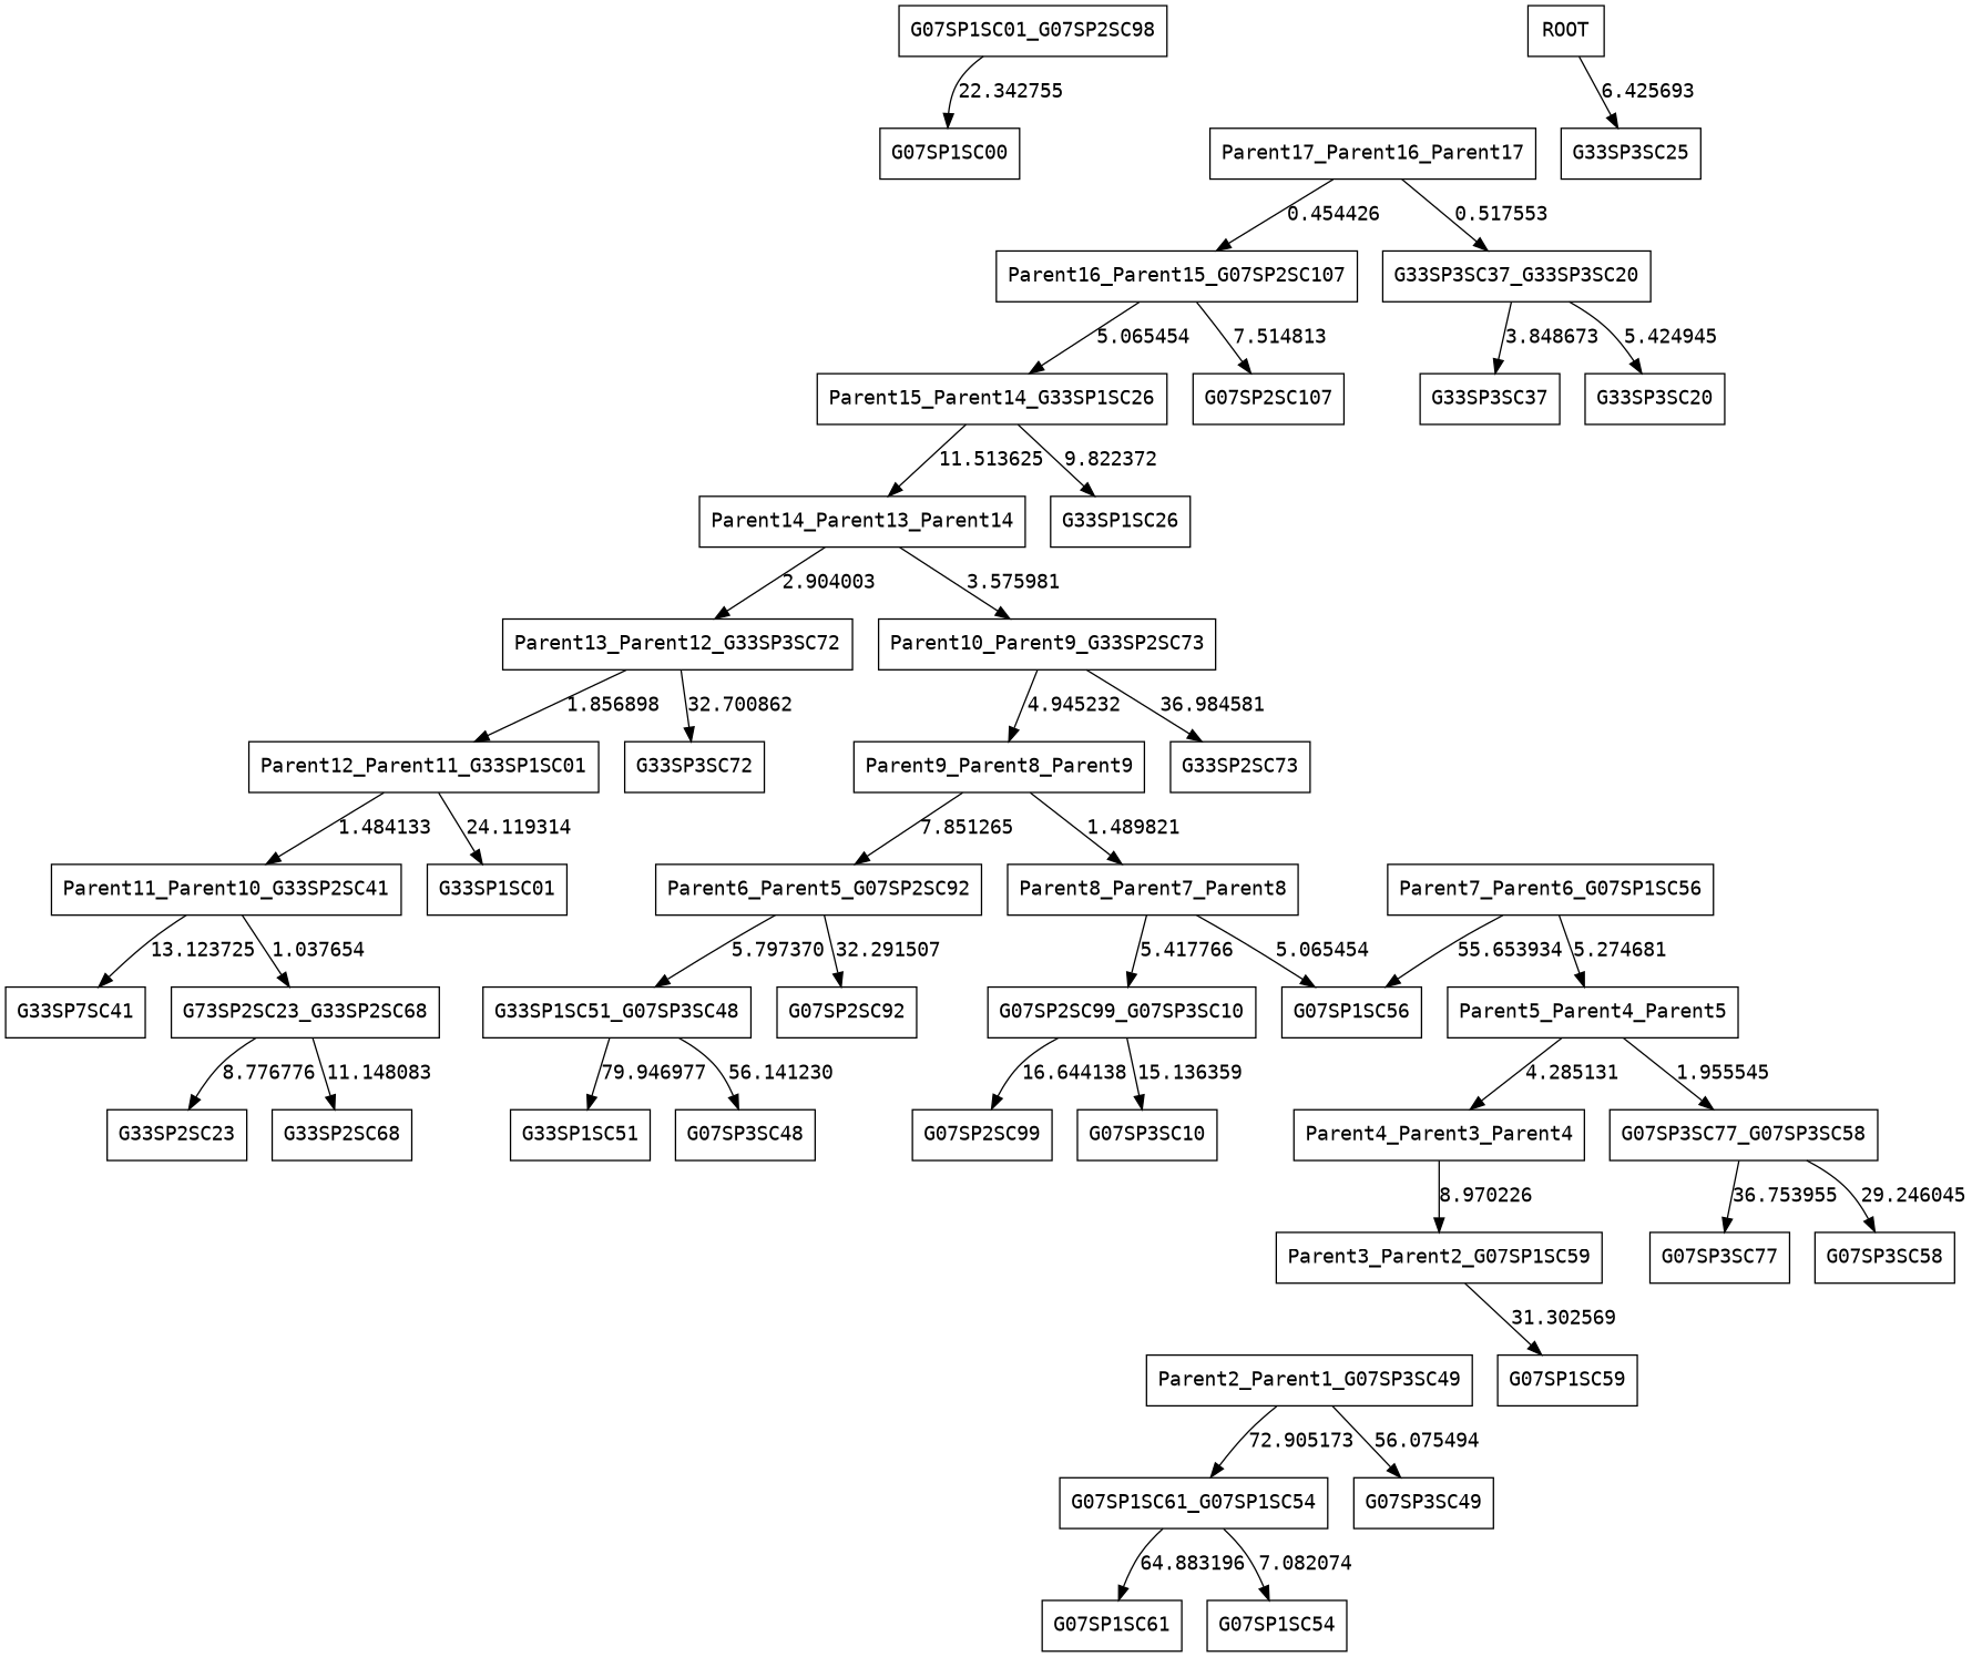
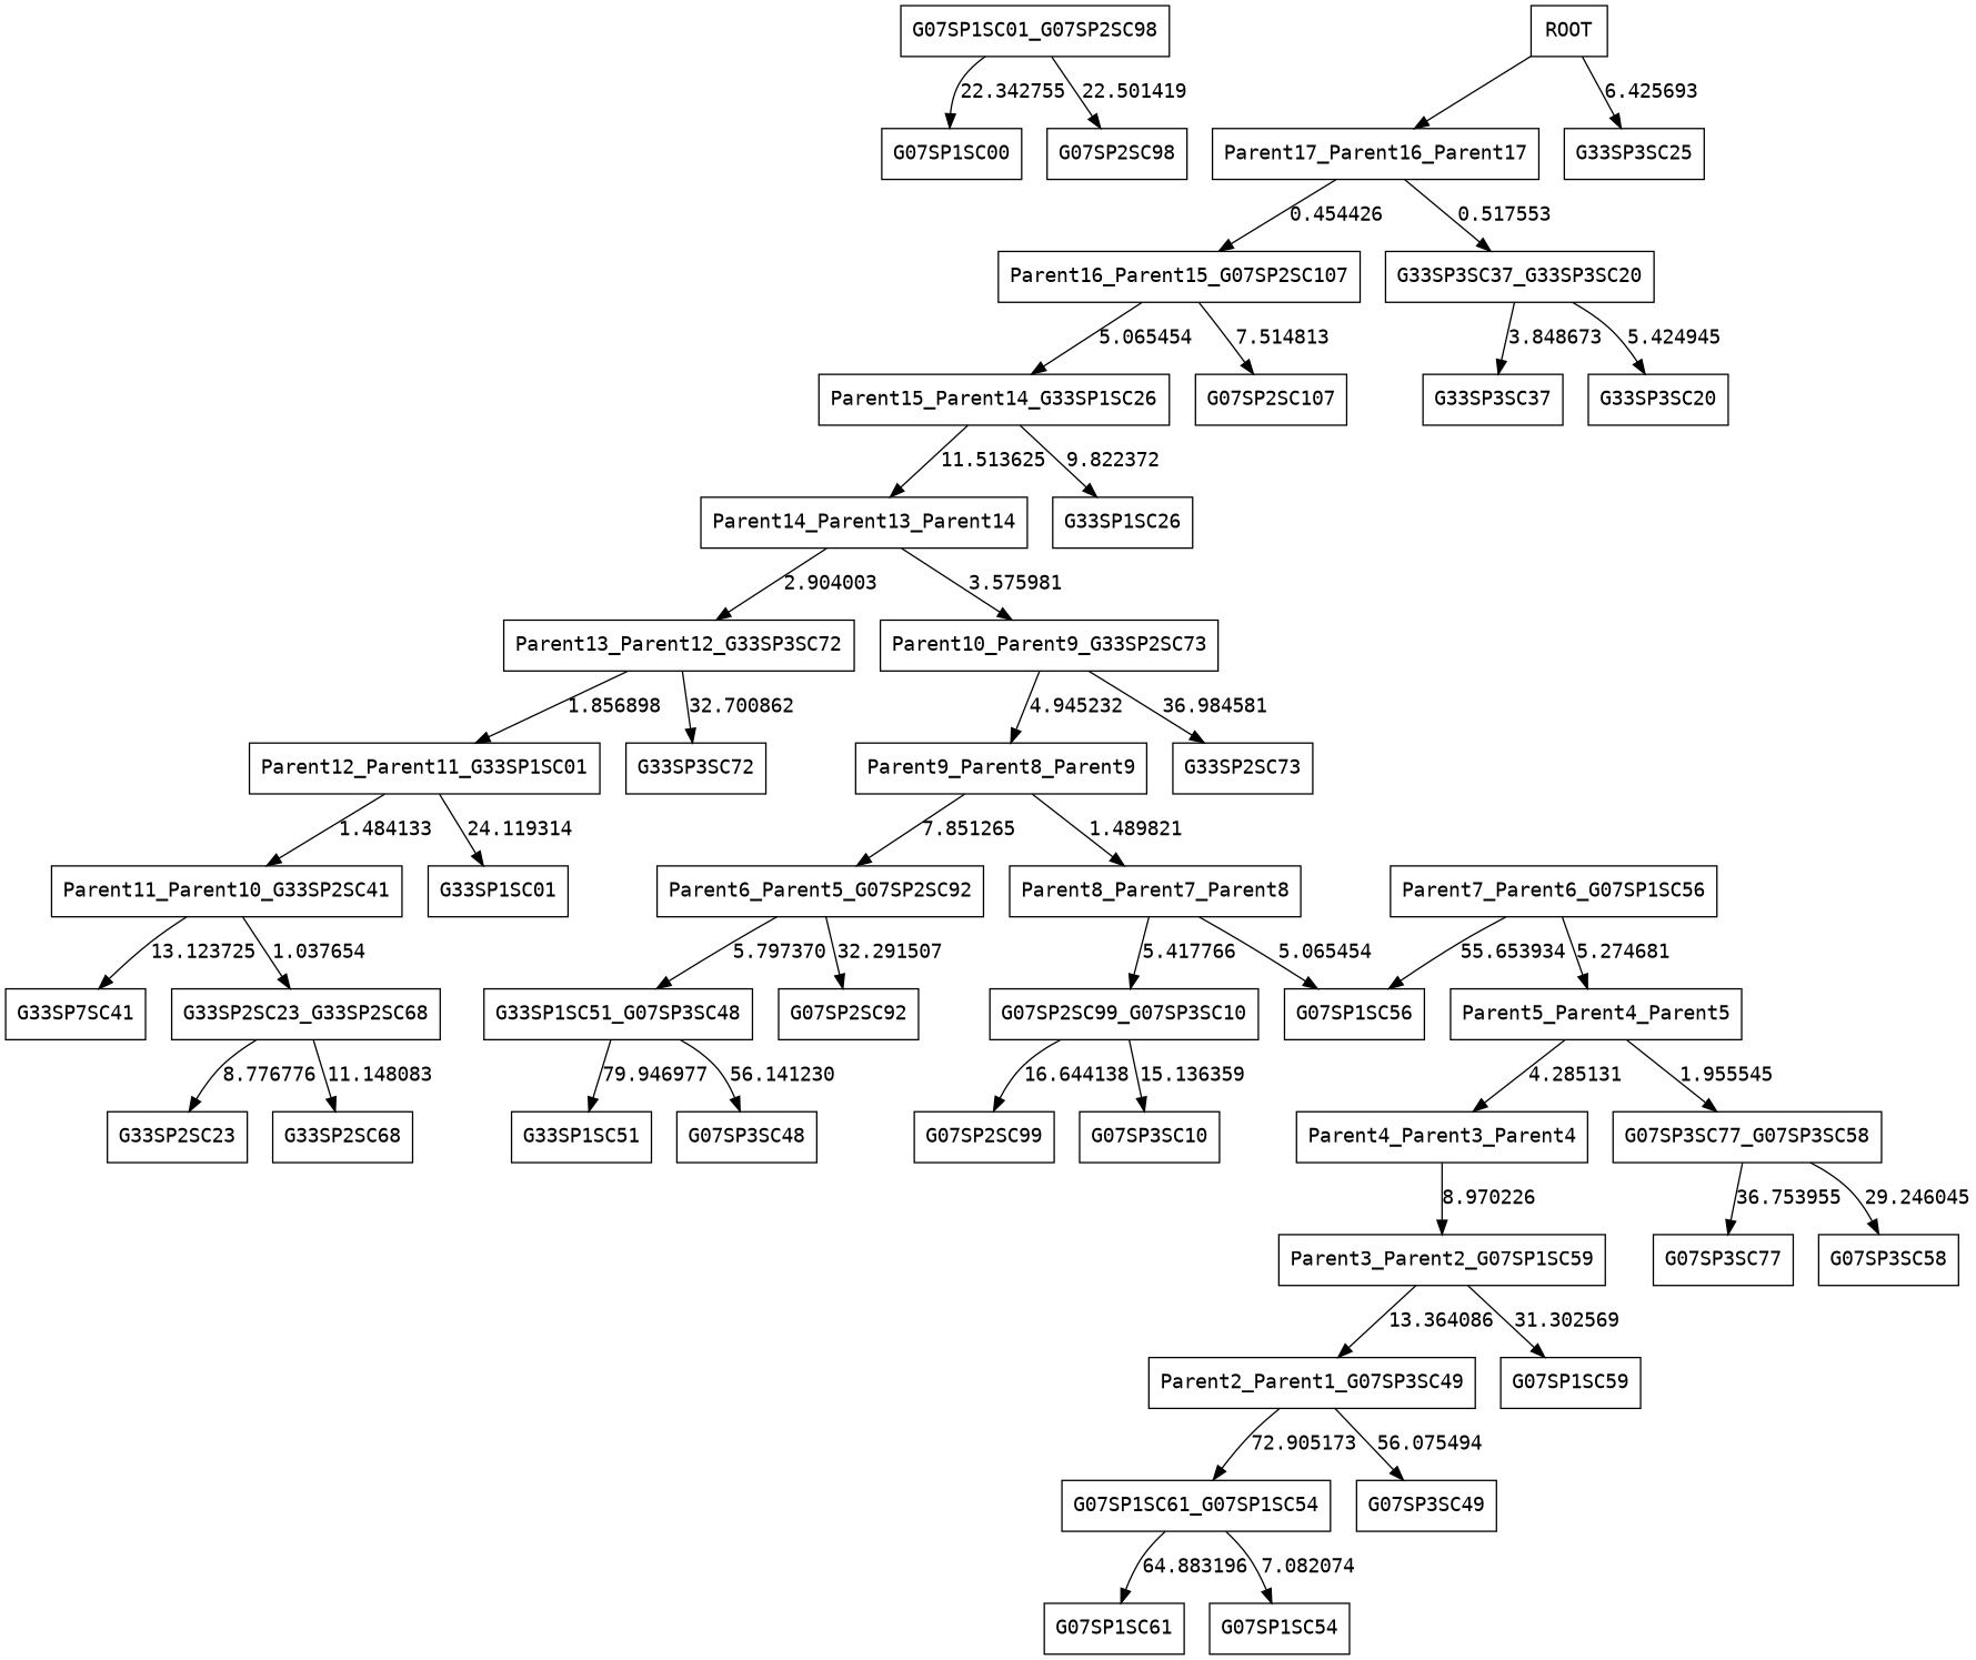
  digraph {
    fontname="DejaVu Sans Mono"
    node [fontname="DejaVu Sans Mono" shape=box]
    edge [fontname="DejaVu Sans Mono"]
    n1 [label=G07SP1SC00]
    n2 [label=G33SP7SC41]
    G07SP1SC61_G07SP1SC54
    G07SP1SC61
    G07SP1SC54
    Parent2_Parent1_G07SP3SC49
    G07SP3SC49
    Parent3_Parent2_G07SP1SC59
    G07SP1SC59
    G07SP1SC01_G07SP2SC98
+   G07SP2SC98
    G33SP1SC51_G07SP3SC48
    G33SP1SC51
    G07SP3SC48
    Parent4_Parent3_Parent4
    G07SP3SC77_G07SP3SC58
    G07SP3SC77
    G07SP3SC58
    Parent5_Parent4_Parent5
    Parent6_Parent5_G07SP2SC92
    G07SP2SC92
    G07SP2SC99_G07SP3SC10
    G07SP2SC99
    G07SP3SC10
    Parent7_Parent6_G07SP1SC56
    G07SP1SC56
    Parent8_Parent7_Parent8
    Parent9_Parent8_Parent9
    Parent10_Parent9_G33SP2SC73
    G33SP2SC73
-   G33SP2SC23_G33SP2SC68 [label=G73SP2SC23_G33SP2SC68]
+   G33SP2SC23_G33SP2SC68
    G33SP2SC23
    G33SP2SC68
    Parent11_Parent10_G33SP2SC41
    Parent12_Parent11_G33SP1SC01
    G33SP1SC01
    Parent13_Parent12_G33SP3SC72
    G33SP3SC72
    Parent14_Parent13_Parent14
    Parent15_Parent14_G33SP1SC26
    G33SP1SC26
    G33SP3SC37_G33SP3SC20
    G33SP3SC37
    G33SP3SC20
    Parent16_Parent15_G07SP2SC107
    G07SP2SC107
    Parent17_Parent16_Parent17
    ROOT
    G33SP3SC25
    G07SP1SC61_G07SP1SC54 -> G07SP1SC61 [label=64.883196]
    G07SP1SC61_G07SP1SC54 -> G07SP1SC54 [label=7.082074]
    Parent2_Parent1_G07SP3SC49 -> G07SP1SC61_G07SP1SC54 [label=72.905173]
    Parent2_Parent1_G07SP3SC49 -> G07SP3SC49 [label=56.075494]
+   Parent3_Parent2_G07SP1SC59 -> Parent2_Parent1_G07SP3SC49 [label=13.364086]
    Parent3_Parent2_G07SP1SC59 -> G07SP1SC59 [label=31.302569]
    G07SP1SC01_G07SP2SC98 -> n1 [label=22.342755]
+   G07SP1SC01_G07SP2SC98 -> G07SP2SC98 [label=22.501419]
    G33SP1SC51_G07SP3SC48 -> G33SP1SC51 [label=79.946977]
    G33SP1SC51_G07SP3SC48 -> G07SP3SC48 [label=56.141230]
    Parent4_Parent3_Parent4 -> Parent3_Parent2_G07SP1SC59 [label=8.970226]
    G07SP3SC77_G07SP3SC58 -> G07SP3SC77 [label=36.753955]
    G07SP3SC77_G07SP3SC58 -> G07SP3SC58 [label=29.246045]
    Parent5_Parent4_Parent5 -> Parent4_Parent3_Parent4 [label=4.285131]
    Parent5_Parent4_Parent5 -> G07SP3SC77_G07SP3SC58 [label=1.955545]
    Parent6_Parent5_G07SP2SC92 -> G33SP1SC51_G07SP3SC48 [label=5.797370]
    Parent6_Parent5_G07SP2SC92 -> G07SP2SC92 [label=32.291507]
    G07SP2SC99_G07SP3SC10 -> G07SP2SC99 [label=16.644138]
    G07SP2SC99_G07SP3SC10 -> G07SP3SC10 [label=15.136359]
    Parent7_Parent6_G07SP1SC56 -> Parent5_Parent4_Parent5 [label=5.274681]
    Parent7_Parent6_G07SP1SC56 -> G07SP1SC56 [label=55.653934]
    Parent8_Parent7_Parent8 -> G07SP2SC99_G07SP3SC10 [label=5.417766]
    Parent8_Parent7_Parent8 -> G07SP1SC56 [label=5.065454]
    Parent9_Parent8_Parent9 -> Parent6_Parent5_G07SP2SC92 [label=7.851265]
    Parent9_Parent8_Parent9 -> Parent8_Parent7_Parent8 [label=1.489821]
    Parent10_Parent9_G33SP2SC73 -> Parent9_Parent8_Parent9 [label=4.945232]
    Parent10_Parent9_G33SP2SC73 -> G33SP2SC73 [label=36.984581]
    G33SP2SC23_G33SP2SC68 -> G33SP2SC23 [label=8.776776]
    G33SP2SC23_G33SP2SC68 -> G33SP2SC68 [label=11.148083]
    Parent11_Parent10_G33SP2SC41 -> n2 [label=13.123725]
    Parent11_Parent10_G33SP2SC41 -> G33SP2SC23_G33SP2SC68 [label=1.037654]
    Parent12_Parent11_G33SP1SC01 -> Parent11_Parent10_G33SP2SC41 [label=1.484133]
    Parent12_Parent11_G33SP1SC01 -> G33SP1SC01 [label=24.119314]
    Parent13_Parent12_G33SP3SC72 -> Parent12_Parent11_G33SP1SC01 [label=1.856898]
    Parent13_Parent12_G33SP3SC72 -> G33SP3SC72 [label=32.700862]
    Parent14_Parent13_Parent14 -> Parent10_Parent9_G33SP2SC73 [label=3.575981]
    Parent14_Parent13_Parent14 -> Parent13_Parent12_G33SP3SC72 [label=2.904003]
    Parent15_Parent14_G33SP1SC26 -> Parent14_Parent13_Parent14 [label=11.513625]
    Parent15_Parent14_G33SP1SC26 -> G33SP1SC26 [label=9.822372]
    G33SP3SC37_G33SP3SC20 -> G33SP3SC37 [label=3.848673]
    G33SP3SC37_G33SP3SC20 -> G33SP3SC20 [label=5.424945]
    Parent16_Parent15_G07SP2SC107 -> Parent15_Parent14_G33SP1SC26 [label=5.065454]
    Parent16_Parent15_G07SP2SC107 -> G07SP2SC107 [label=7.514813]
    Parent17_Parent16_Parent17 -> G33SP3SC37_G33SP3SC20 [label=0.517553]
    Parent17_Parent16_Parent17 -> Parent16_Parent15_G07SP2SC107 [label=0.454426]
+   ROOT -> Parent17_Parent16_Parent17
    ROOT -> G33SP3SC25 [label=6.425693]
  }
